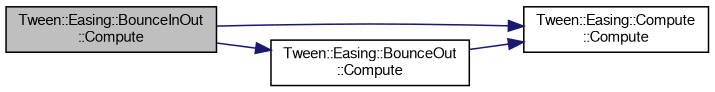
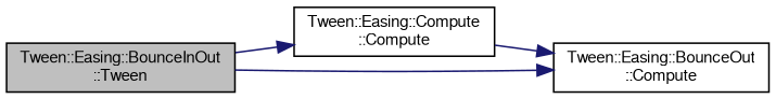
  digraph {
    rankdir=LR
    node [color=black fontname=FreeSans fontsize=10 shape=record]
    edge [color=midnightblue fontname=FreeSans fontsize=10 labelfontname=FreeSans labelfontsize=10 style=solid]
-   n1 [fillcolor=grey75 fontcolor=black height=0.2 label="Tween::Easing::BounceInOut\l::Compute" style=filled width=0.4]
+   n1 [fillcolor=grey75 fontcolor=black height=0.2 label="Tween::Easing::BounceInOut\l::Tween" style=filled width=0.4]
    n2 [height=0.2 label="Tween::Easing::Compute\l::Compute" width=0.4]
    n3 [height=0.2 label="Tween::Easing::BounceOut\l::Compute" width=0.4]
    n1 -> n2
    n1 -> n3
-   n3 -> n2
+   n2 -> n3
  }
